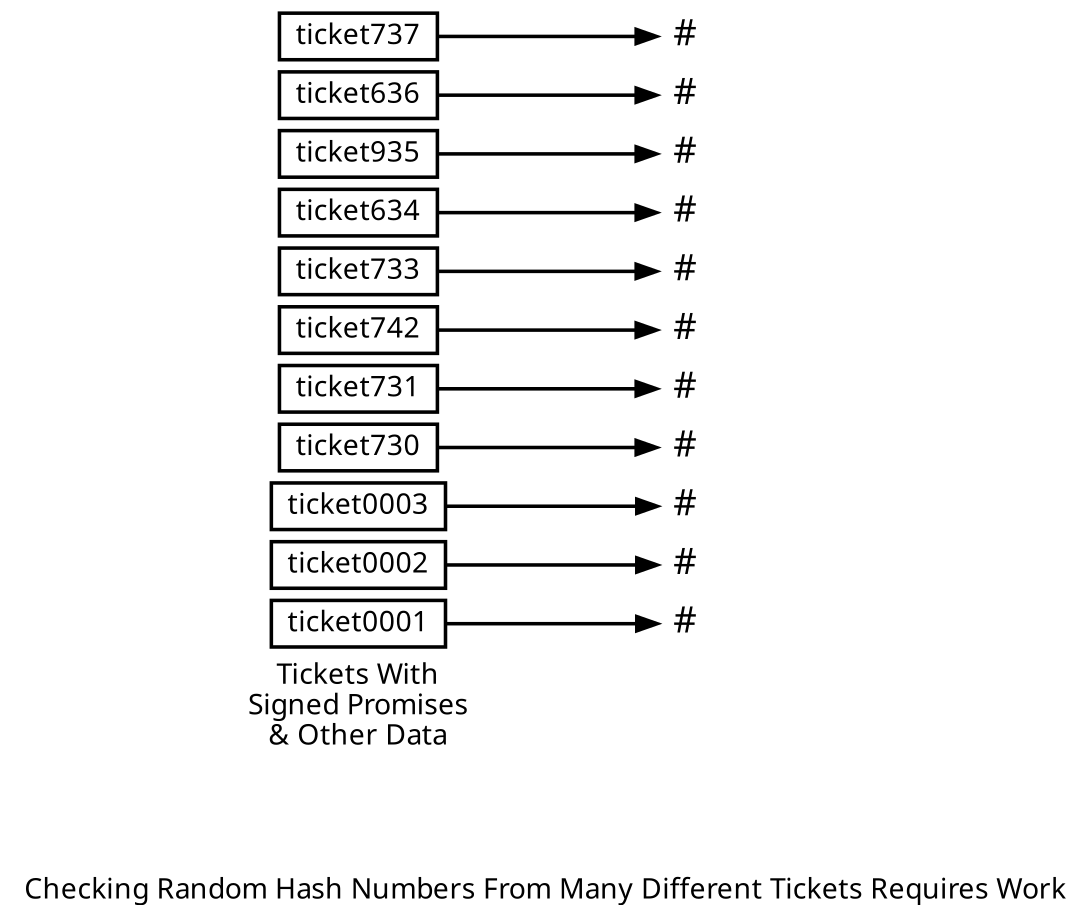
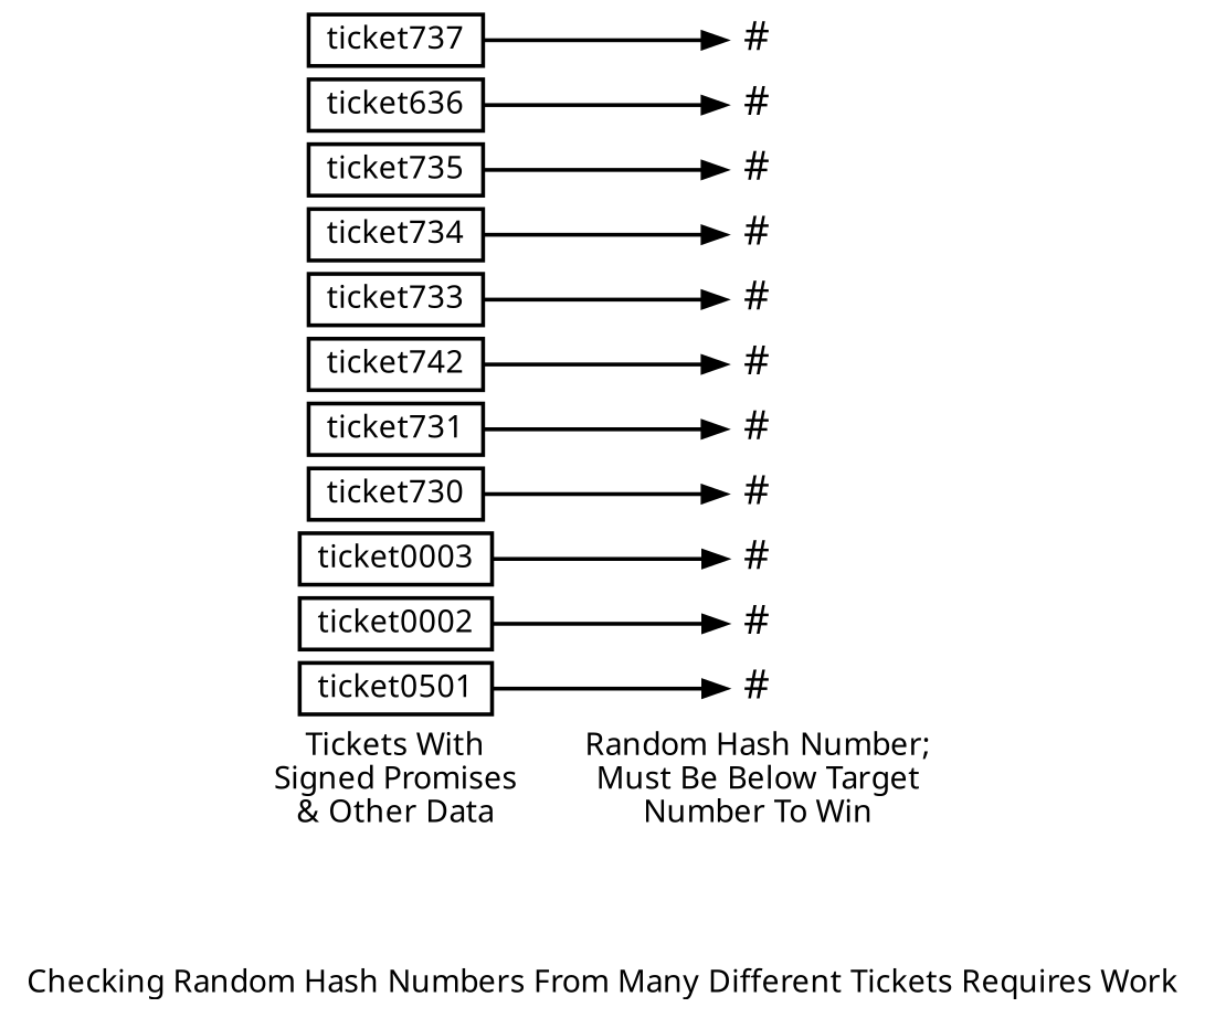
  digraph {
    fontname=Sans
    label=" \nChecking Random Hash Numbers From Many Different Tickets Requires Work"
    nodesep=0.01
    penwidth=1.75
    rankdir=LR
    ranksep=0.2
    node [fontname=Sans penwidth=1.75 shape=none]
    edge [fontname=Sans penwidth=1.75]
    n1 [height=0.3 label="Tickets With\nSigned Promises\n& Other Data" width=0.3]
+   n2 [height=0.3 label="Random Hash Number;\nMust Be Below Target\nNumber To Win" width=0.3]
    n3 [fontsize=18 height=0.3 label="#" width=0.3]
    n4 [fontsize=18 height=0.3 label="#" width=0.3]
    n5 [fontsize=18 height=0.3 label="#" width=0.3]
    n6 [fontsize=18 height=0.3 label="#" width=0.3]
    n7 [fontsize=18 height=0.3 label="#" width=0.3]
    n8 [fontsize=18 height=0.3 label="#" width=0.3]
    n9 [fontsize=18 height=0.3 label="#" width=0.3]
    n10 [fontsize=18 height=0.3 label="#" width=0.3]
    n11 [fontsize=18 height=0.3 label="#" width=0.3]
    n12 [fontsize=18 height=0.3 label="#" width=0.3]
    n13 [fontsize=18 height=0.3 label="#" width=0.3]
-   ticket0001 [height=0.3 shape=box width=0.3]
+   ticket0001 [height=0.3 shape=box width=0.3 label=ticket0501]
    ticket0002 [height=0.3 shape=box width=0.3]
    ticket0003 [height=0.3 shape=box width=0.3]
    ticket730 [height=0.3 shape=box width=0.3]
    ticket731 [height=0.3 shape=box width=0.3]
    n19 [height=0.3 label=ticket742 shape=box width=0.3]
    ticket733 [height=0.3 shape=box width=0.3]
-   ticket734 [height=0.3 shape=box width=0.3 label=ticket634]
-   ticket735 [height=0.3 shape=box width=0.3 label=ticket935]
+   ticket734 [height=0.3 shape=box width=0.3]
+   ticket735 [height=0.3 shape=box width=0.3]
    n23 [height=0.3 label=ticket636 shape=box width=0.3]
    ticket737 [height=0.3 shape=box width=0.3]
+   n1 -> n2 [style=invis]
    ticket0001 -> n3
    ticket0002 -> n4
    ticket0003 -> n5
    ticket730 -> n6
    ticket731 -> n7
    n19 -> n8
    ticket733 -> n9
    ticket734 -> n10
    ticket735 -> n11
    n23 -> n12
    ticket737 -> n13
  }
